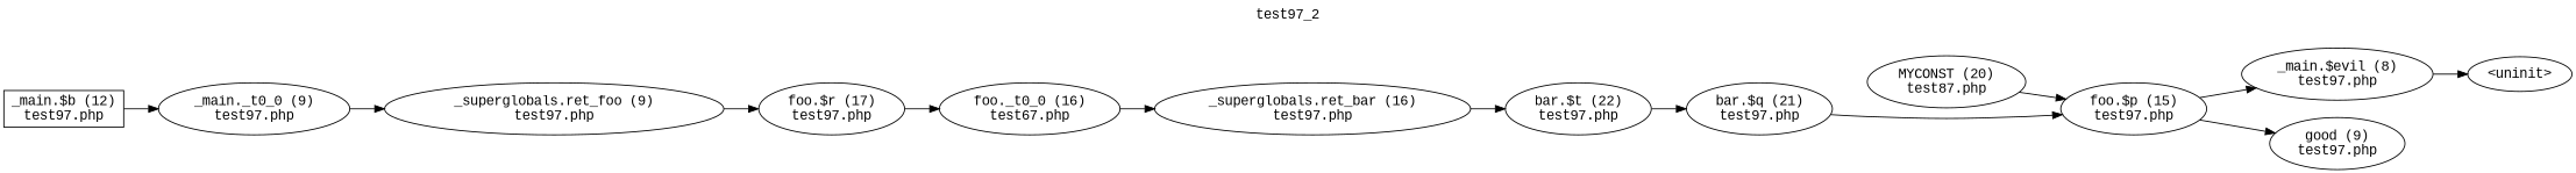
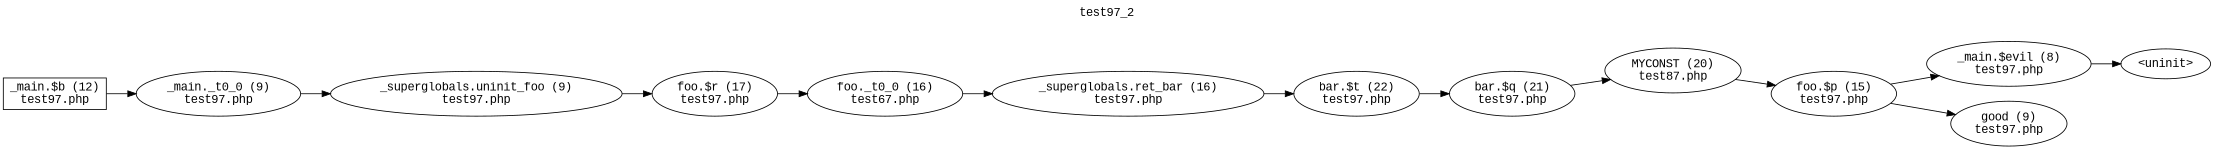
  digraph {
    fontname="Liberation Mono"
    label=test97_2
    labelloc=t
    rankdir=LR
    node [fontname="Liberation Mono" shape=ellipse]
    edge [fontname="Liberation Mono"]
    n1 [label="_main.$b (12)\ntest97.php" shape=box]
    n2 [label="_main._t0_0 (9)\ntest97.php"]
-   n3 [label="_superglobals.ret_foo (9)\ntest97.php"]
+   n3 [label="_superglobals.uninit_foo (9)\ntest97.php"]
    n4 [label="foo.$r (17)\ntest97.php"]
    n5 [label="foo._t0_0 (16)\ntest67.php"]
    n6 [label="_superglobals.ret_bar (16)\ntest97.php"]
    n7 [label="bar.$t (22)\ntest97.php"]
    n8 [label="bar.$q (21)\ntest97.php"]
    n9 [label="MYCONST (20)\ntest87.php"]
    n10 [label="foo.$p (15)\ntest97.php"]
    n11 [label="_main.$evil (8)\ntest97.php"]
    n12 [label="good (9)\ntest97.php"]
    n13 [label="<uninit>"]
    n1 -> n2
    n2 -> n3
    n3 -> n4
    n4 -> n5
    n5 -> n6
    n6 -> n7
    n7 -> n8
-   n8 -> n10
+   n8 -> n9
    n9 -> n10
    n10 -> n11
    n10 -> n12
    n11 -> n13
  }
